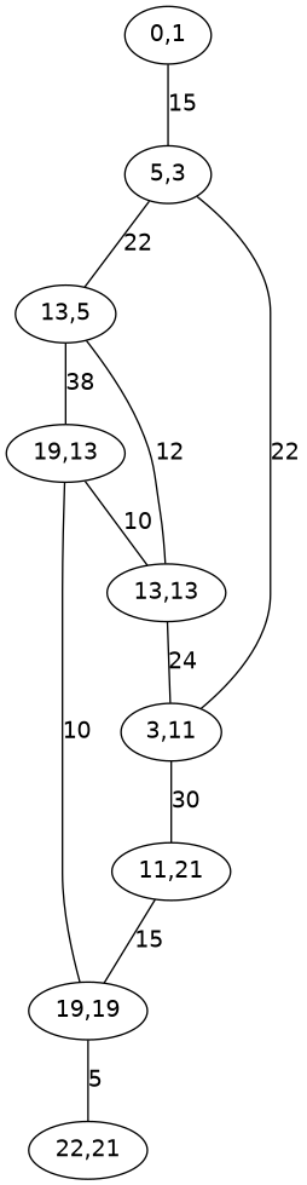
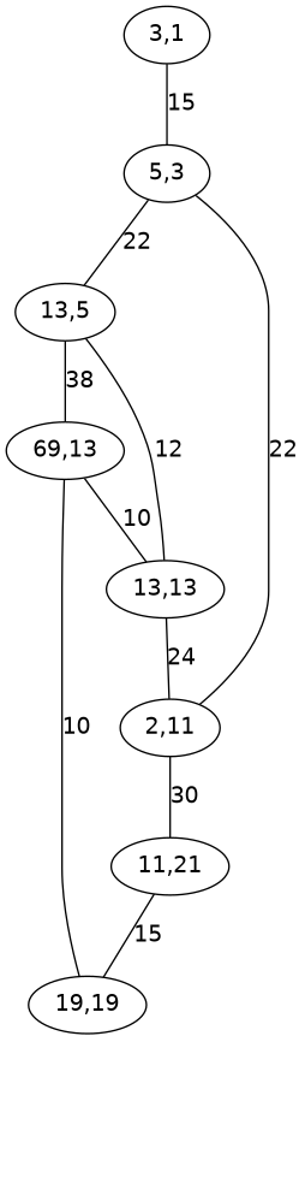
  strict graph {
    fontname="DejaVu Sans"
    node [fontname="DejaVu Sans"]
    edge [fontname="DejaVu Sans" weight=10]
-   "0,1"
+   "0,1" [label="3,1"]
    "5,3"
    "13,5"
-   "19,13"
+   "19,13" [label="69,13"]
    "13,13"
-   "3,11"
+   "3,11" [label="2,11"]
    "11,21"
    "19,19"
-   "22,21"
    "0,1" -- "5,3" [label=15 weight=15]
    "5,3" -- "13,5" [label=22 weight=22]
    "13,5" -- "19,13" [label=38 weight=38]
    "19,13" -- "13,13" [label=10]
    "13,13" -- "13,5" [label=12 weight=12]
    "13,13" -- "3,11" [label=24 weight=24]
    "3,11" -- "5,3" [label=22 weight=22]
    "3,11" -- "11,21" [label=30 weight=30]
    "11,21" -- "19,19" [label=15]
    "19,19" -- "19,13" [label=10]
-   "19,19" -- "22,21" [label=5 weight=5]
  }
